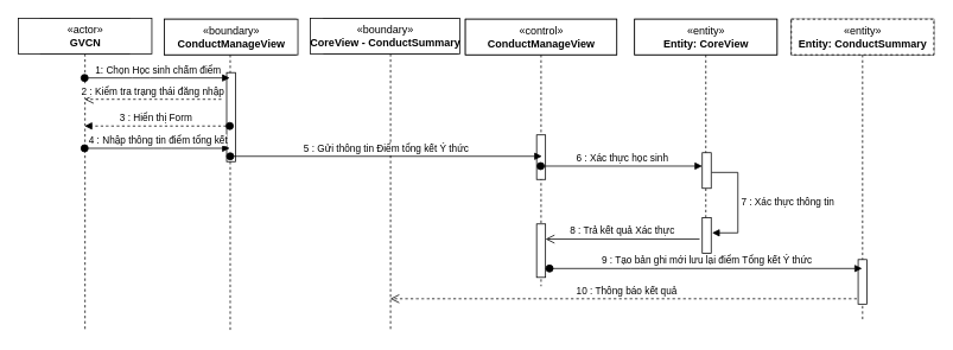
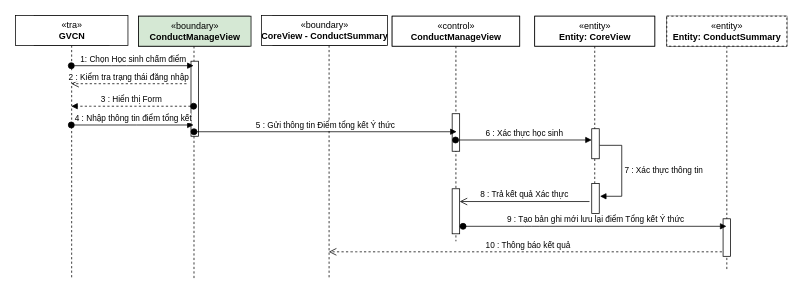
  <mxCell id="0" />
  <mxCell id="1" parent="0" />
  <mxCell id="2" value=":Object" style="shape=umlLifeline;perimeter=lifelinePerimeter;whiteSpace=wrap;html=1;container=1;collapsible=0;recursiveResize=0;outlineConnect=0;" parent="1" vertex="1"><mxGeometry x="45" y="20" width="100" height="351" as="geometry" /></mxCell>
- <mxCell id="3" value="«actor»&lt;br&gt;&lt;b&gt;GVCN&lt;/b&gt;" style="html=1;" parent="1" vertex="1"><mxGeometry x="20" y="20" width="150" height="40" as="geometry" /></mxCell>
+ <mxCell id="3" value="«tra»&lt;br&gt;&lt;b&gt;GVCN&lt;/b&gt;" style="html=1;" parent="1" vertex="1"><mxGeometry x="20" y="20" width="150" height="40" as="geometry" /></mxCell>
  <mxCell id="4" value=":Object" style="shape=umlLifeline;perimeter=lifelinePerimeter;whiteSpace=wrap;html=1;container=1;collapsible=0;recursiveResize=0;outlineConnect=0;" parent="1" vertex="1"><mxGeometry x="184" y="21" width="148" height="350" as="geometry" /></mxCell>
- <mxCell id="5" value="«boundary»&lt;br&gt;&lt;b&gt;ConductManageView&lt;/b&gt;" style="html=1;" parent="4" vertex="1"><mxGeometry width="150" height="40" as="geometry" /></mxCell>
+ <mxCell id="5" value="«boundary»&lt;br&gt;&lt;b&gt;ConductManageView&lt;/b&gt;" style="html=1;fillColor=#d5e8d4;" parent="4" vertex="1"><mxGeometry width="150" height="40" as="geometry" /></mxCell>
  <mxCell id="6" value="" style="html=1;points=[];perimeter=orthogonalPerimeter;" parent="4" vertex="1"><mxGeometry x="70" y="60" width="10" height="100" as="geometry" /></mxCell>
  <mxCell id="7" value=":Object" style="shape=umlLifeline;perimeter=lifelinePerimeter;whiteSpace=wrap;html=1;container=1;collapsible=0;recursiveResize=0;outlineConnect=0;" parent="1" vertex="1"><mxGeometry x="363" y="20" width="150" height="351" as="geometry" /></mxCell>
  <mxCell id="8" value="«boundary»&lt;br&gt;&lt;b&gt;CoreView - ConductSummary&lt;/b&gt;" style="html=1;" parent="7" vertex="1"><mxGeometry x="-15" width="168" height="40" as="geometry" /></mxCell>
  <mxCell id="9" value=":Object" style="shape=umlLifeline;perimeter=lifelinePerimeter;whiteSpace=wrap;html=1;container=1;collapsible=0;recursiveResize=0;outlineConnect=0;" parent="1" vertex="1"><mxGeometry x="522" y="21" width="170" height="300" as="geometry" /></mxCell>
  <mxCell id="10" value="«control»&lt;br&gt;&lt;b&gt;ConductManageView&lt;/b&gt;" style="html=1;" parent="9" vertex="1"><mxGeometry width="170" height="40" as="geometry" /></mxCell>
  <mxCell id="11" value="" style="html=1;points=[];perimeter=orthogonalPerimeter;" parent="9" vertex="1"><mxGeometry x="80" y="130" width="10" height="50" as="geometry" /></mxCell>
  <mxCell id="12" value=":Object" style="shape=umlLifeline;perimeter=lifelinePerimeter;whiteSpace=wrap;html=1;container=1;collapsible=0;recursiveResize=0;outlineConnect=0;" parent="1" vertex="1"><mxGeometry x="712" y="21" width="160" height="250" as="geometry" /></mxCell>
  <mxCell id="13" value="«entity»&lt;br&gt;&lt;b&gt;Entity: CoreView&lt;/b&gt;" style="html=1;" parent="12" vertex="1"><mxGeometry width="160" height="40" as="geometry" /></mxCell>
  <mxCell id="14" value="" style="html=1;points=[];perimeter=orthogonalPerimeter;" parent="12" vertex="1"><mxGeometry x="76" y="150" width="10" height="40" as="geometry" /></mxCell>
  <mxCell id="15" value="1: Chọn Học sinh chấm điểm" style="html=1;verticalAlign=bottom;startArrow=oval;startFill=1;endArrow=block;startSize=8;" parent="1" target="4" edge="1"><mxGeometry width="60" relative="1" as="geometry"><mxPoint x="94.5" y="87" as="sourcePoint" /><mxPoint x="290" y="85" as="targetPoint" /><Array as="points"><mxPoint x="158" y="87" /></Array></mxGeometry></mxCell>
  <mxCell id="16" value="5 : Gửi thông tin Điểm tổng kết Ý thức" style="html=1;verticalAlign=bottom;startArrow=oval;startFill=1;endArrow=block;startSize=8;" parent="1" edge="1"><mxGeometry width="60" relative="1" as="geometry"><mxPoint x="258" y="175" as="sourcePoint" /><mxPoint x="608" y="175" as="targetPoint" /></mxGeometry></mxCell>
  <mxCell id="17" value="6 : Xác thực học sinh" style="html=1;verticalAlign=bottom;startArrow=oval;startFill=1;endArrow=block;startSize=8;" parent="1" edge="1"><mxGeometry width="60" relative="1" as="geometry"><mxPoint x="606.5" y="186" as="sourcePoint" /><mxPoint x="788" y="186" as="targetPoint" /></mxGeometry></mxCell>
  <mxCell id="18" value="" style="html=1;points=[];perimeter=orthogonalPerimeter;" parent="1" vertex="1"><mxGeometry x="788" y="244" width="10" height="40" as="geometry" /></mxCell>
  <mxCell id="19" value="7 : Xác thực thông tin" style="edgeStyle=orthogonalEdgeStyle;html=1;align=left;spacingLeft=2;endArrow=block;rounded=0;exitX=1.058;exitY=0.553;exitDx=0;exitDy=0;exitPerimeter=0;" parent="1" source="14" edge="1"><mxGeometry relative="1" as="geometry"><mxPoint x="834.5" y="192.88" as="sourcePoint" /><Array as="points"><mxPoint x="828" y="193" /><mxPoint x="828" y="261" /></Array><mxPoint x="799" y="261" as="targetPoint" /></mxGeometry></mxCell>
  <mxCell id="20" value="2 : Kiểm tra trạng thái đăng nhập" style="html=1;verticalAlign=bottom;endArrow=open;dashed=1;endSize=8;" parent="1" target="2" edge="1"><mxGeometry relative="1" as="geometry"><mxPoint x="248" y="111" as="sourcePoint" /><mxPoint x="358" y="211" as="targetPoint" /><Array as="points"><mxPoint x="208" y="111" /></Array></mxGeometry></mxCell>
  <mxCell id="21" value="3 : Hiển thị Form&amp;nbsp;" style="html=1;verticalAlign=bottom;startArrow=oval;startFill=1;endArrow=block;startSize=8;dashed=1;" parent="1" target="2" edge="1" source="4"><mxGeometry width="60" relative="1" as="geometry"><mxPoint x="241.5" y="141" as="sourcePoint" /><mxPoint x="58" y="141" as="targetPoint" /><Array as="points"><mxPoint x="121.5" y="141" /></Array></mxGeometry></mxCell>
  <mxCell id="22" value="8 : Trả kết quả Xác thực" style="html=1;verticalAlign=bottom;endArrow=open;endSize=8;exitX=-0.3;exitY=0.375;exitDx=0;exitDy=0;exitPerimeter=0;" parent="1" target="25" edge="1"><mxGeometry relative="1" as="geometry"><mxPoint x="785" y="268" as="sourcePoint" /><mxPoint x="618" y="268" as="targetPoint" /></mxGeometry></mxCell>
  <mxCell id="23" value="10 : Thông báo kết quả" style="html=1;verticalAlign=bottom;endArrow=open;dashed=1;endSize=8;" parent="1" source="26" edge="1"><mxGeometry relative="1" as="geometry"><mxPoint x="606.5" y="335" as="sourcePoint" /><mxPoint x="437.667" y="335" as="targetPoint" /><Array as="points"><mxPoint x="498" y="335" /><mxPoint x="478" y="335" /></Array></mxGeometry></mxCell>
  <mxCell id="24" value="4 : Nhập thông tin điểm tổng kết" style="html=1;verticalAlign=bottom;startArrow=oval;startFill=1;endArrow=block;startSize=8;" parent="1" edge="1"><mxGeometry width="60" relative="1" as="geometry"><mxPoint x="94.5" y="166" as="sourcePoint" /><mxPoint x="257.5" y="166" as="targetPoint" /><Array as="points"><mxPoint x="181.5" y="166" /></Array></mxGeometry></mxCell>
  <mxCell id="25" value="" style="html=1;points=[];perimeter=orthogonalPerimeter;" parent="1" vertex="1"><mxGeometry x="602" y="251" width="10" height="60" as="geometry" /></mxCell>
  <mxCell id="26" value=":Object" style="shape=umlLifeline;perimeter=lifelinePerimeter;whiteSpace=wrap;html=1;container=1;collapsible=0;recursiveResize=0;outlineConnect=0;" parent="1" vertex="1"><mxGeometry x="888" y="21" width="160" height="340" as="geometry" /></mxCell>
  <mxCell id="27" value="«entity»&lt;br&gt;&lt;b&gt;Entity: ConductSummary&lt;/b&gt;" style="html=1;dashed=1;" parent="26" vertex="1"><mxGeometry width="160" height="40" as="geometry" /></mxCell>
  <mxCell id="28" value="" style="html=1;points=[];perimeter=orthogonalPerimeter;" parent="1" vertex="1"><mxGeometry x="963" y="291" width="10" height="50" as="geometry" /></mxCell>
  <mxCell id="29" value="9 : Tạo bản ghi mới lưu lại điểm Tổng kết Ý thức" style="html=1;verticalAlign=bottom;startArrow=oval;startFill=1;endArrow=block;startSize=8;" parent="1" target="26" edge="1"><mxGeometry width="60" relative="1" as="geometry"><mxPoint x="616.5" y="301" as="sourcePoint" /><mxPoint x="798" y="301" as="targetPoint" /><Array as="points"><mxPoint x="708" y="301" /></Array></mxGeometry></mxCell>
